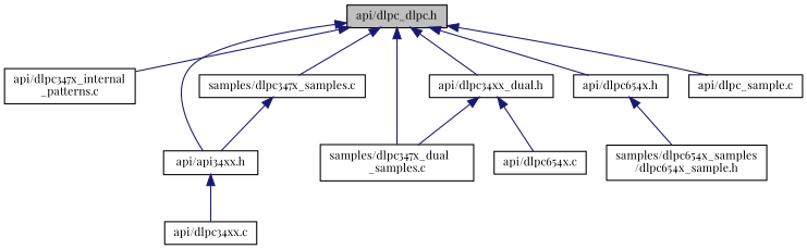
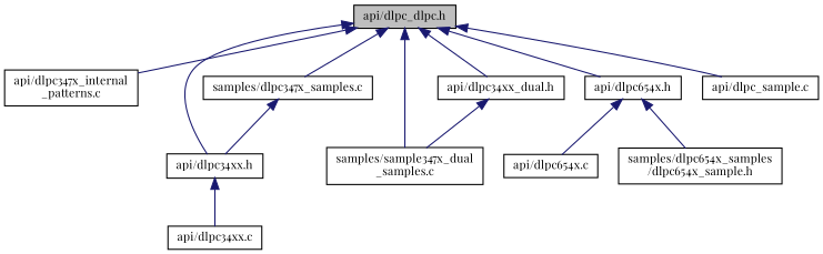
  digraph {
    fontname="Playfair Display"
    node [color=black fillcolor=white fontname="Playfair Display" fontsize=10 shape=record style=filled]
    edge [color=midnightblue dir=back fontname="Playfair Display" fontsize=10 labelfontname=Helvetica labelfontsize=10 style=solid]
    n1 [fillcolor=grey75 fontcolor=black height=0.2 label="api/dlpc_dlpc.h" width=0.4]
    n2 [height=0.2 label="api/dlpc347x_internal\l_patterns.c" width=0.4]
-   n3 [height=0.2 label="api/api34xx.h" width=0.4]
+   n3 [height=0.2 label="api/dlpc34xx.h" width=0.4]
    n4 [height=0.2 label="samples/dlpc347x_samples.c" width=0.4]
    n5 [height=0.2 label="api/dlpc34xx_dual.h" width=0.4]
-   n6 [height=0.2 label="samples/dlpc347x_dual\l_samples.c" width=0.4]
+   n6 [height=0.2 label="samples/sample347x_dual\l_samples.c" width=0.4]
    n7 [height=0.2 label="api/dlpc654x.h" width=0.4]
    n8 [height=0.2 label="api/dlpc_sample.c" width=0.4]
    n9 [height=0.2 label="api/dlpc34xx.c" width=0.4]
    n10 [height=0.2 label="api/dlpc654x.c" width=0.4]
    n11 [height=0.2 label="samples/dlpc654x_samples\l/dlpc654x_sample.h" width=0.4]
    n1 -> n2
    n1 -> n3
    n1 -> n4
    n1 -> n5
    n1 -> n6
    n1 -> n7
    n1 -> n8
    n3 -> n9
    n4 -> n3
    n5 -> n6
-   n5 -> n10
+   n7 -> n10
    n7 -> n11
  }
